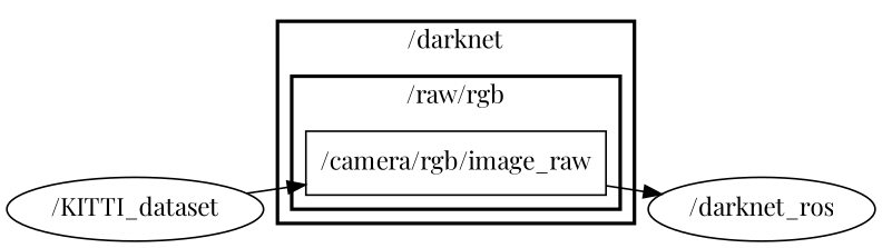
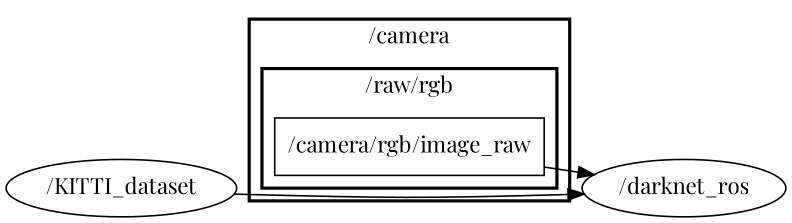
  digraph {
    compound=True
    fontname="Playfair Display"
    rank=same
    rankdir=LR
    ranksep=0.2
    node [fontname="Playfair Display" shape=ellipse]
    edge [fontname="Playfair Display" penwidth=1]
    n1 [height=0.5 label="/camera/rgb/image_raw" shape=box width=2.0278]
    n2 [height=0.5 label="/darknet_ros" width=1.5165]
    n3 [height=0.5 label="/KITTI_dataset" width=1.8054]
    subgraph cluster_1 {
-     label="/darknet"
+     label="/camera"
      style=bold
      subgraph cluster_2 {
        label="/raw/rgb"
        style=bold
        n1
      }
    }
    n1 -> n2
-   n3 -> n1
+   n3 -> n2
  }
